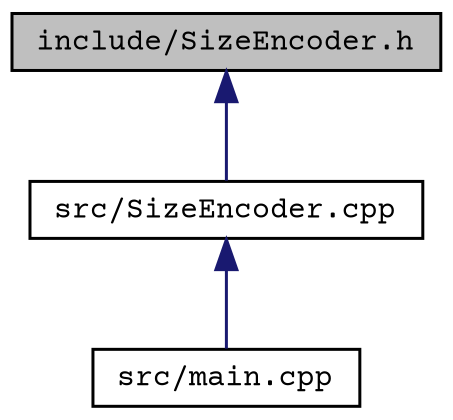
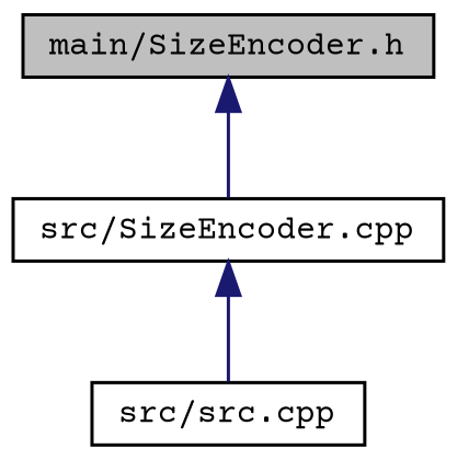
  digraph {
    fontname="Courier Prime"
    node [color=black fillcolor=white fontname="Courier Prime" fontsize=10 shape=record style=filled]
    edge [color=midnightblue dir=back fontname="Courier Prime" fontsize=10 labelfontname=Helvetica labelfontsize=10 style=solid]
-   n1 [fillcolor=grey75 fontcolor=black height=0.2 label="include/SizeEncoder.h" width=0.4]
+   n1 [fillcolor=grey75 fontcolor=black height=0.2 label="main/SizeEncoder.h" width=0.4]
    n2 [height=0.2 label="src/SizeEncoder.cpp" width=0.4]
-   n3 [height=0.2 label="src/main.cpp" width=0.4]
+   n3 [height=0.2 label="src/src.cpp" width=0.4]
    n1 -> n2
    n2 -> n3
  }
